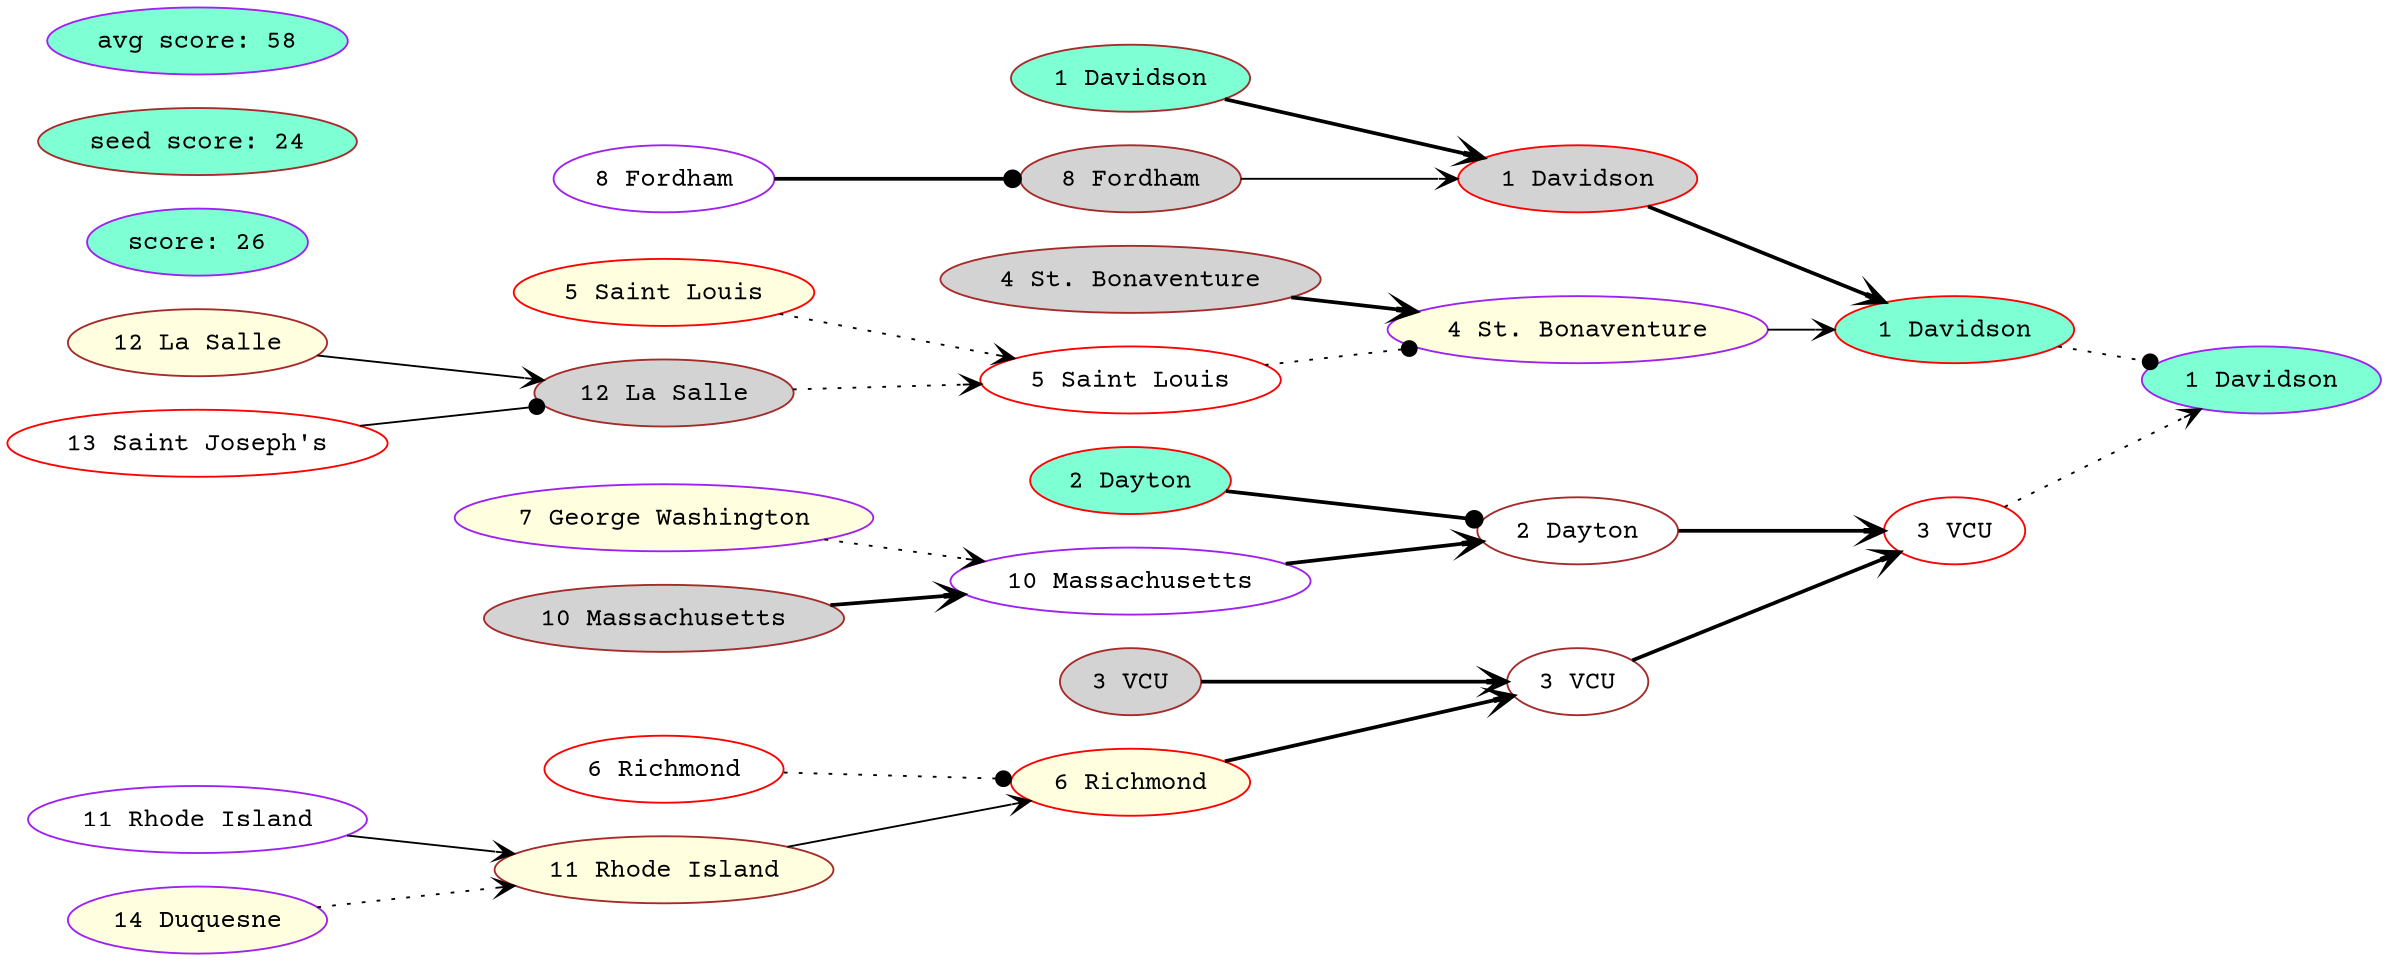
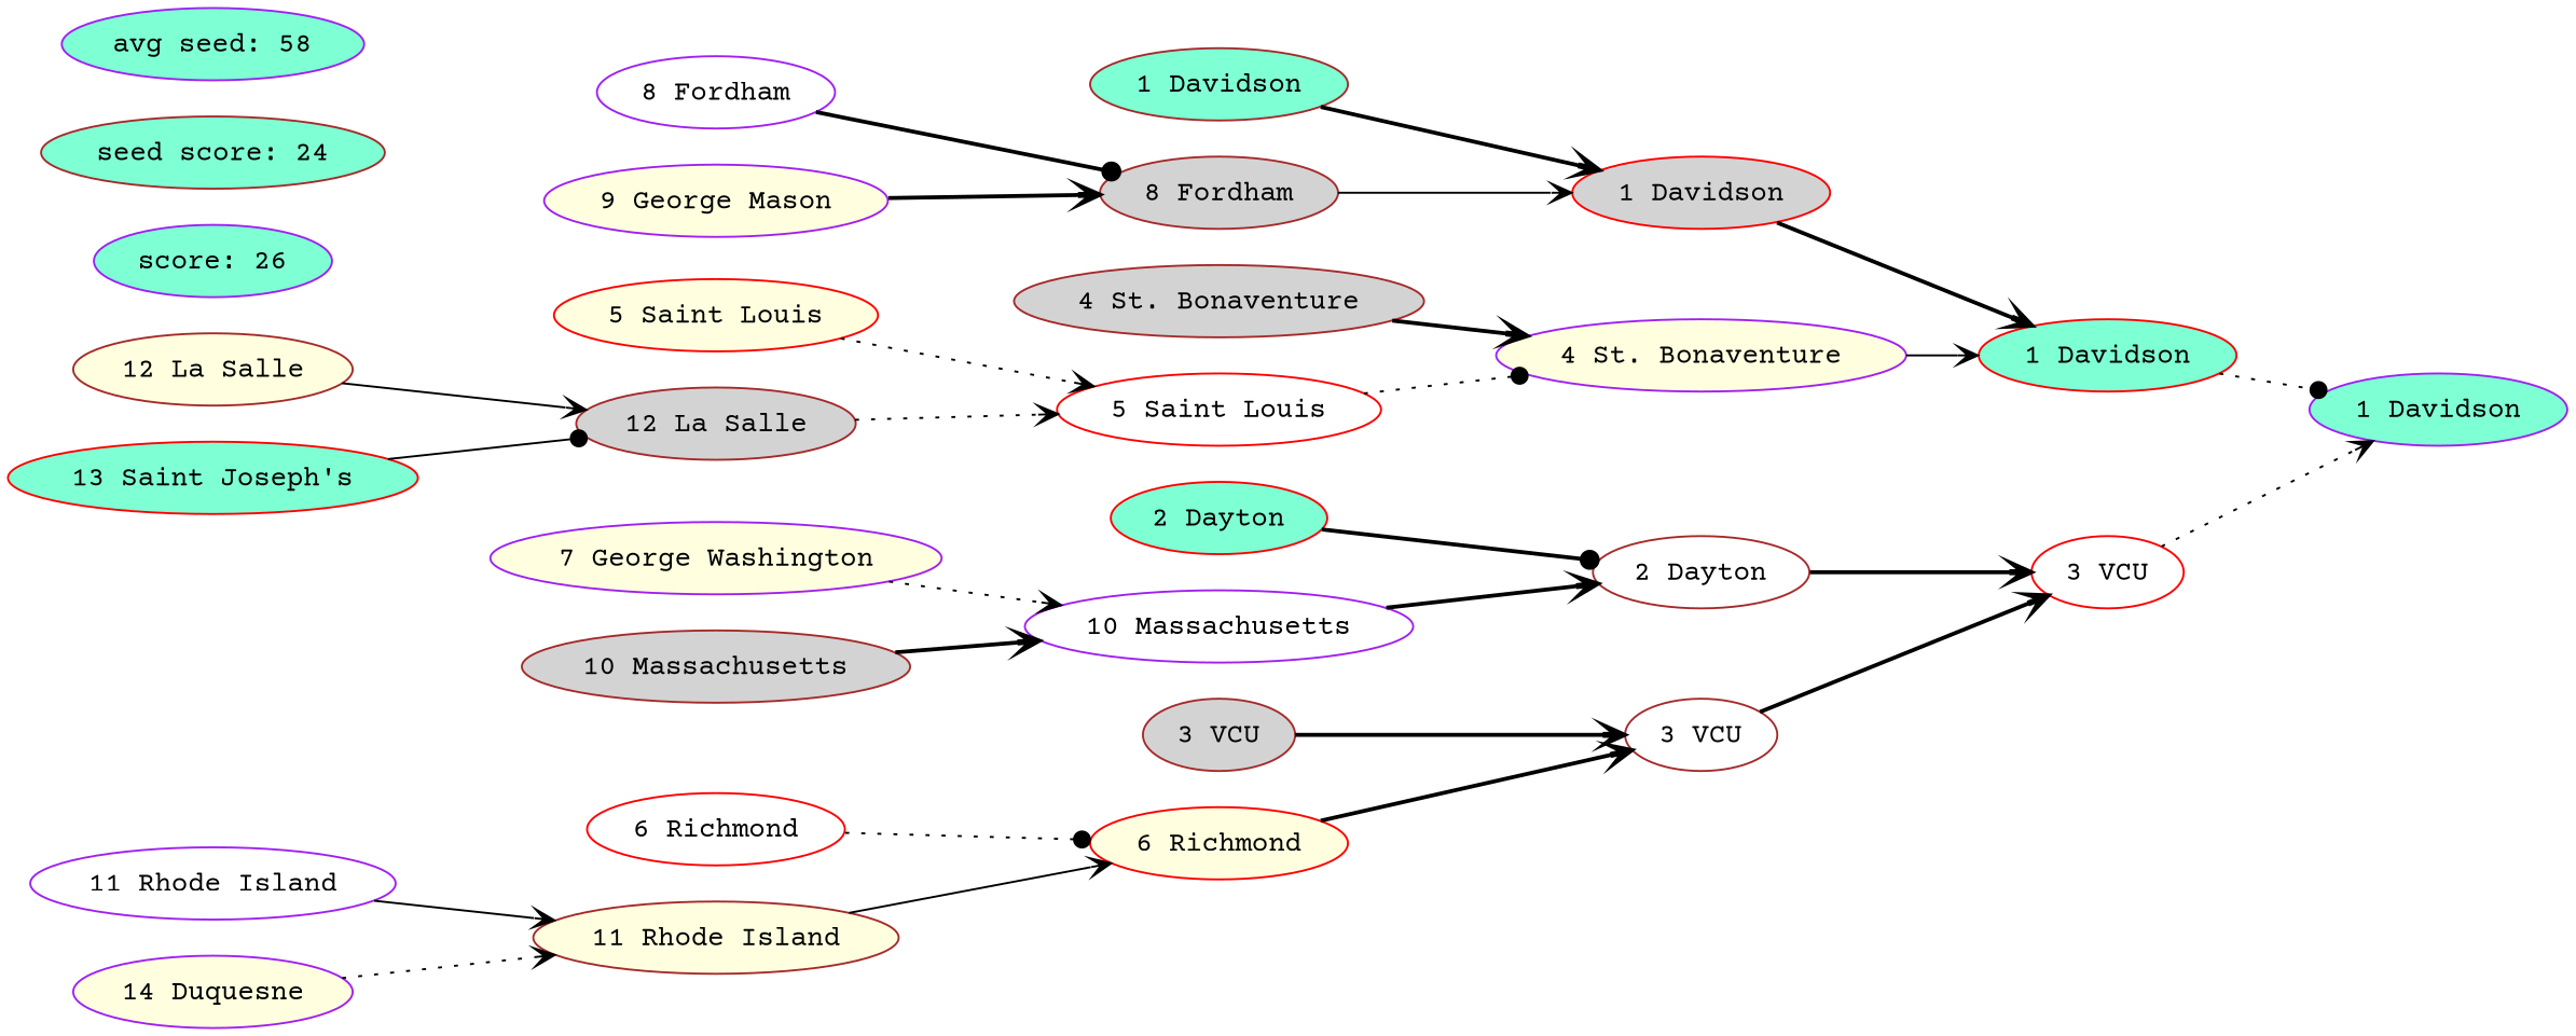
  digraph {
    fontname="Courier Prime"
    rankdir=LR
    node [color=brown fillcolor=aquamarine fontname="Courier Prime" style=filled]
    edge [arrowhead=vee fontname="Courier Prime" style=bold]
    n1 [color=purple label="1 Davidson"]
    n2 [color=red label="1 Davidson"]
    n3 [color=red fillcolor=lightgrey label="1 Davidson"]
    n4 [label="1 Davidson"]
    n5 [fillcolor=lightgrey label="8 Fordham"]
    n6 [color=purple fillcolor=white label="8 Fordham"]
+   n7 [color=purple fillcolor=lightyellow label="9 George Mason"]
    n8 [color=purple fillcolor=lightyellow label="4 St. Bonaventure"]
    n9 [fillcolor=lightgrey label="4 St. Bonaventure"]
    n10 [color=red fillcolor=white label="5 Saint Louis"]
    n11 [color=red fillcolor=lightyellow label="5 Saint Louis"]
    n12 [fillcolor=lightgrey label="12 La Salle"]
    n13 [fillcolor=lightyellow label="12 La Salle"]
-   n14 [color=red fillcolor=white label="13 Saint Joseph's"]
+   n14 [color=red label="13 Saint Joseph's"]
    n15 [color=red fillcolor=white label="3 VCU"]
    n16 [fillcolor=white label="2 Dayton"]
    n17 [color=red label="2 Dayton"]
    n18 [color=purple fillcolor=white label="10 Massachusetts"]
    n19 [color=purple fillcolor=lightyellow label="7 George Washington"]
    n20 [fillcolor=lightgrey label="10 Massachusetts"]
    n21 [fillcolor=white label="3 VCU"]
    n22 [fillcolor=lightgrey label="3 VCU"]
    n23 [color=red fillcolor=lightyellow label="6 Richmond"]
    n24 [color=red fillcolor=white label="6 Richmond"]
    n25 [fillcolor=lightyellow label="11 Rhode Island"]
    n26 [color=purple fillcolor=white label="11 Rhode Island"]
    n27 [color=purple fillcolor=lightyellow label="14 Duquesne"]
    n28 [color=purple label="score: 26"]
    n29 [label="seed score: 24"]
-   n30 [color=purple label="avg score: 58"]
+   n30 [color=purple label="avg seed: 58"]
    n2 -> n1 [arrowhead=dot style=dotted]
    n3 -> n2
    n4 -> n3
    n5 -> n3 [style=solid]
    n6 -> n5 [arrowhead=dot]
+   n7 -> n5
    n8 -> n2 [style=solid]
    n9 -> n8
    n10 -> n8 [arrowhead=dot style=dotted]
    n11 -> n10 [style=dotted]
    n12 -> n10 [style=dotted]
    n13 -> n12 [style=solid]
    n14 -> n12 [arrowhead=dot style=solid]
    n15 -> n1 [style=dotted]
    n16 -> n15
    n17 -> n16 [arrowhead=dot]
    n18 -> n16
    n19 -> n18 [style=dotted]
    n20 -> n18
    n21 -> n15
    n22 -> n21
    n23 -> n21
    n24 -> n23 [arrowhead=dot style=dotted]
    n25 -> n23 [style=solid]
    n26 -> n25 [style=solid]
    n27 -> n25 [style=dotted]
  }
